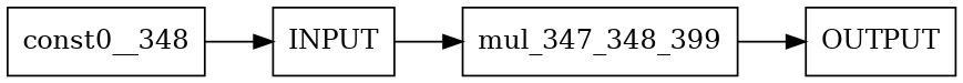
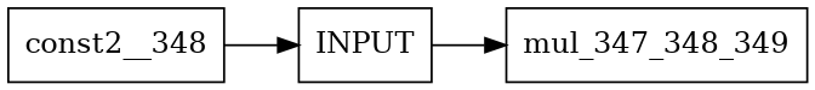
  digraph {
    fontname="DejaVu Serif"
    rankdir=LR
    node [fontname="DejaVu Serif" shape=box]
    edge [fontname="DejaVu Serif"]
-   const2__348 [label=const0__348]
+   const2__348
    INPUT
-   mul_347_348_349 [label=mul_347_348_399]
-   OUTPUT
+   mul_347_348_349
    const2__348 -> INPUT
    INPUT -> mul_347_348_349
-   mul_347_348_349 -> OUTPUT
  }
